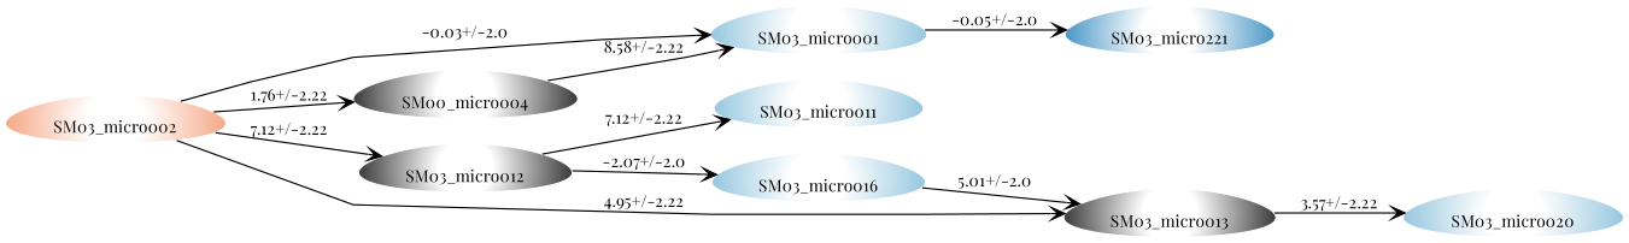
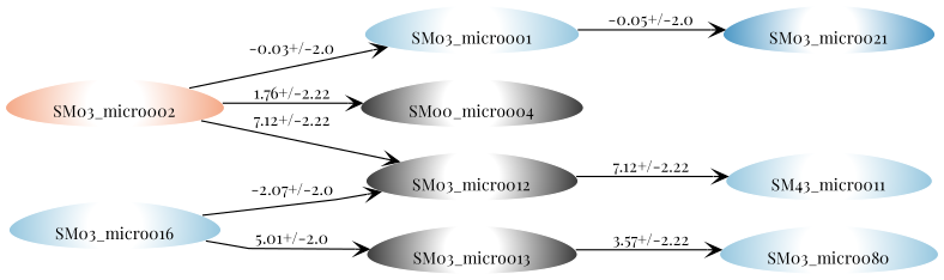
  strict digraph {
    fontname="Playfair Display"
    rankdir=LR
    splines=polyline
    node [charge=1 color="#ffffff:#92c5de" fontcolor=black fontname="Playfair Display" fontsize=12 labelloc=b penwidth=1 shape=egg style=radial]
    edge [SEM=2.22 arrowhead=vee fontname="Playfair Display" fontsize=12 splines=polyline]
    n1 [charge=0 color="#ffffff:#333333" height=0.5 label=SM00_micro004 width=0.79843]
    SM03_micro012 [charge=0 color="#ffffff:#333333" height=0.5 width=0.79843]
    SM03_micro013 [charge=0 color="#ffffff:#333333" height=0.5 width=0.79843]
    SM03_micro002 [charge=-1 color="#ffffff:#f4a582" height=0.5 width=0.79843]
    SM03_micro001 [height=0.5 width=0.79843]
-   SM03_micro011 [height=0.5 width=0.79843]
+   SM03_micro011 [height=0.5 width=0.79843 label=SM43_micro011]
    SM03_micro016 [height=0.5 width=0.79843]
-   SM03_micro020 [height=0.5 width=0.79843]
-   SM03_micro021 [charge=2 color="#ffffff:#4393c3" height=0.5 width=0.79843 label=SM03_micro221]
+   SM03_micro020 [height=0.5 width=0.79843 label=SM03_micro080]
+   SM03_micro021 [charge=2 color="#ffffff:#4393c3" height=0.5 width=0.79843]
    subgraph sub_1 {
      label="Neutral charge"
      n1
      SM03_micro012
      SM03_micro013
    }
    subgraph sub_2 {
      label="-1 charge"
      SM03_micro002
    }
    subgraph sub_3 {
      label="+1 charge"
      SM03_micro001
      SM03_micro011
      SM03_micro016
      SM03_micro020
    }
    subgraph sub_4 {
      label="+2 charge"
      SM03_micro021
    }
-   n1 -> SM03_micro001 [label="8.58+/-2.22" pKa=8.58]
    SM03_micro012 -> SM03_micro011 [SEM=0.9 label="7.12+/-2.22" pKa=-2.64]
-   SM03_micro012 -> SM03_micro016 [SEM=2.0 label="-2.07+/-2.0" pKa=-2.07]
+   SM03_micro016 -> SM03_micro012 [SEM=2.0 label="-2.07+/-2.0" pKa=-2.07]
    SM03_micro013 -> SM03_micro020 [label="3.57+/-2.22" pKa=3.57]
    SM03_micro002 -> n1 [label="1.76+/-2.22" pKa=1.76]
    SM03_micro002 -> SM03_micro012 [label="7.12+/-2.22" pKa=7.12]
-   SM03_micro002 -> SM03_micro013 [label="4.95+/-2.22" pKa=4.95]
    SM03_micro002 -> SM03_micro001 [SEM=2.0 label="-0.03+/-2.0" pKa=-0.03]
    SM03_micro001 -> SM03_micro021 [SEM=2.0 label="-0.05+/-2.0" pKa=-0.05]
    SM03_micro016 -> SM03_micro013 [SEM=2.0 label="5.01+/-2.0" pKa=5.01]
  }
